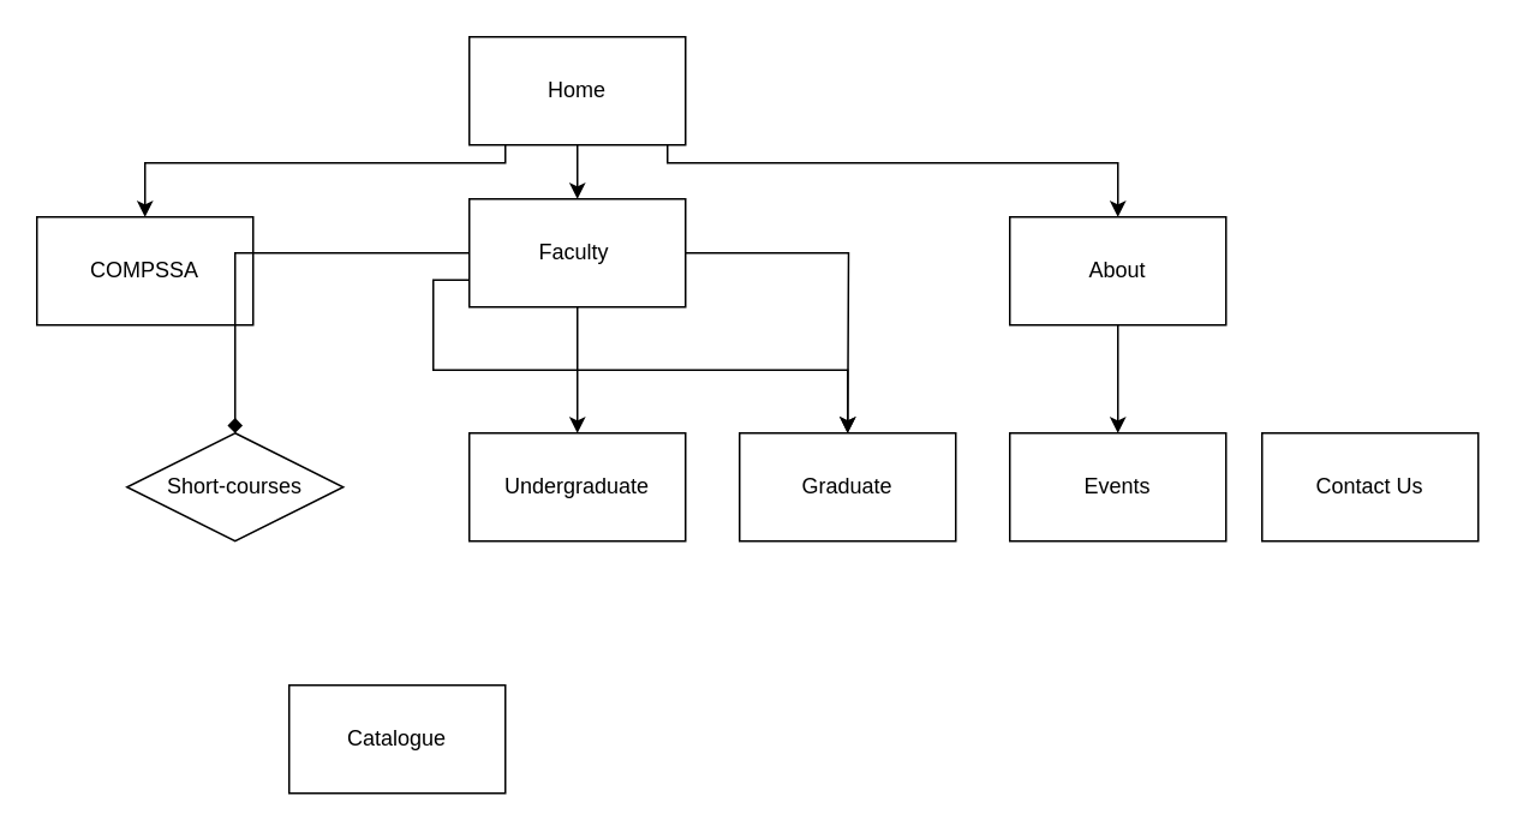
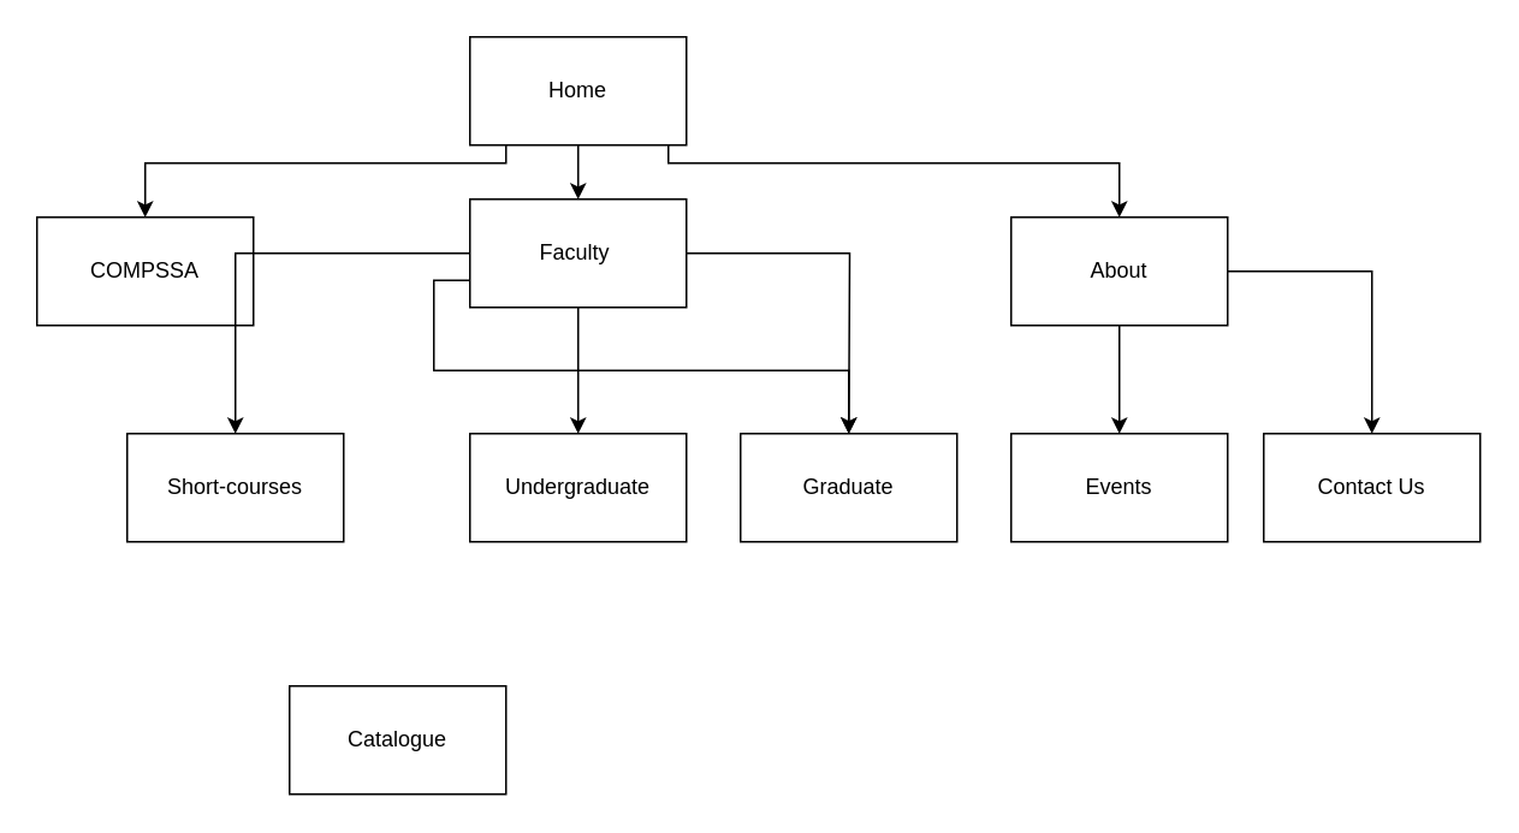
  <mxCell id="0" />
  <mxCell id="1" parent="0" />
  <mxCell id="2" style="edgeStyle=orthogonalEdgeStyle;rounded=0;orthogonalLoop=1;jettySize=auto;html=1;" edge="1" parent="1" source="5" target="8"><mxGeometry relative="1" as="geometry"><Array as="points"><mxPoint x="370" y="90" /><mxPoint x="620" y="90" /></Array></mxGeometry></mxCell>
  <mxCell id="3" style="edgeStyle=orthogonalEdgeStyle;rounded=0;orthogonalLoop=1;jettySize=auto;html=1;exitX=0.5;exitY=1;exitDx=0;exitDy=0;" edge="1" parent="1" source="5"><mxGeometry relative="1" as="geometry"><mxPoint x="320" y="110" as="targetPoint" /></mxGeometry></mxCell>
  <mxCell id="4" style="edgeStyle=orthogonalEdgeStyle;rounded=0;orthogonalLoop=1;jettySize=auto;html=1;" edge="1" parent="1" source="5" target="9"><mxGeometry relative="1" as="geometry"><Array as="points"><mxPoint x="280" y="90" /></Array></mxGeometry></mxCell>
  <mxCell id="5" value="Home" style="rounded=0;whiteSpace=wrap;html=1;" vertex="1" parent="1"><mxGeometry x="260" y="20" width="120" height="60" as="geometry" /></mxCell>
  <mxCell id="6" style="edgeStyle=orthogonalEdgeStyle;rounded=0;orthogonalLoop=1;jettySize=auto;html=1;exitX=0.5;exitY=1;exitDx=0;exitDy=0;" edge="1" parent="1" source="8"><mxGeometry relative="1" as="geometry"><mxPoint x="620" y="240" as="targetPoint" /></mxGeometry></mxCell>
+ <mxCell id="7" style="edgeStyle=orthogonalEdgeStyle;rounded=0;orthogonalLoop=1;jettySize=auto;html=1;" edge="1" parent="1" source="8" target="19"><mxGeometry relative="1" as="geometry" /></mxCell>
  <mxCell id="8" value="About" style="rounded=0;whiteSpace=wrap;html=1;" vertex="1" parent="1"><mxGeometry x="560" y="120" width="120" height="60" as="geometry" /></mxCell>
  <mxCell id="9" value="COMPSSA" style="rounded=0;whiteSpace=wrap;html=1;" vertex="1" parent="1"><mxGeometry x="20" y="120" width="120" height="60" as="geometry" /></mxCell>
  <mxCell id="10" style="edgeStyle=orthogonalEdgeStyle;rounded=0;orthogonalLoop=1;jettySize=auto;html=1;exitX=0.5;exitY=1;exitDx=0;exitDy=0;" edge="1" parent="1" source="14" target="16"><mxGeometry relative="1" as="geometry" /></mxCell>
  <mxCell id="11" style="edgeStyle=orthogonalEdgeStyle;rounded=0;orthogonalLoop=1;jettySize=auto;html=1;exitX=1;exitY=0.5;exitDx=0;exitDy=0;" edge="1" parent="1" source="14"><mxGeometry relative="1" as="geometry"><mxPoint x="470" y="240" as="targetPoint" /></mxGeometry></mxCell>
- <mxCell id="12" style="edgeStyle=orthogonalEdgeStyle;rounded=0;orthogonalLoop=1;jettySize=auto;html=1;endArrow=diamond;" edge="1" parent="1" source="14" target="17"><mxGeometry relative="1" as="geometry" /></mxCell>
+ <mxCell id="12" style="edgeStyle=orthogonalEdgeStyle;rounded=0;orthogonalLoop=1;jettySize=auto;html=1;" edge="1" parent="1" source="14" target="17"><mxGeometry relative="1" as="geometry" /></mxCell>
  <mxCell id="13" style="edgeStyle=orthogonalEdgeStyle;rounded=0;orthogonalLoop=1;jettySize=auto;html=1;exitX=0;exitY=0.75;exitDx=0;exitDy=0;" edge="1" parent="1" source="14" target="18"><mxGeometry relative="1" as="geometry" /></mxCell>
  <mxCell id="14" value="Faculty&amp;nbsp;" style="rounded=0;whiteSpace=wrap;html=1;" vertex="1" parent="1"><mxGeometry x="260" y="110" width="120" height="60" as="geometry" /></mxCell>
  <mxCell id="15" value="Events" style="rounded=0;whiteSpace=wrap;html=1;" vertex="1" parent="1"><mxGeometry x="560" y="240" width="120" height="60" as="geometry" /></mxCell>
  <mxCell id="16" value="Undergraduate" style="rounded=0;whiteSpace=wrap;html=1;" vertex="1" parent="1"><mxGeometry x="260" y="240" width="120" height="60" as="geometry" /></mxCell>
- <mxCell id="17" value="Short-courses" style="rhombus;whiteSpace=wrap;html=1;" vertex="1" parent="1"><mxGeometry x="70" y="240" width="120" height="60" as="geometry" /></mxCell>
+ <mxCell id="17" value="Short-courses" style="rounded=0;whiteSpace=wrap;html=1;" vertex="1" parent="1"><mxGeometry x="70" y="240" width="120" height="60" as="geometry" /></mxCell>
  <mxCell id="18" value="Graduate" style="rounded=0;whiteSpace=wrap;html=1;" vertex="1" parent="1"><mxGeometry x="410" y="240" width="120" height="60" as="geometry" /></mxCell>
  <mxCell id="19" value="Contact Us" style="rounded=0;whiteSpace=wrap;html=1;" vertex="1" parent="1"><mxGeometry x="700" y="240" width="120" height="60" as="geometry" /></mxCell>
  <mxCell id="20" value="Catalogue" style="rounded=0;whiteSpace=wrap;html=1;" vertex="1" parent="1"><mxGeometry x="160" y="380" width="120" height="60" as="geometry" /></mxCell>
